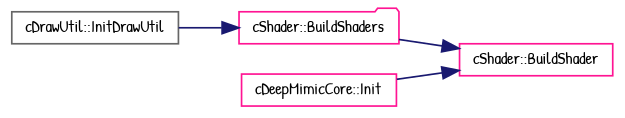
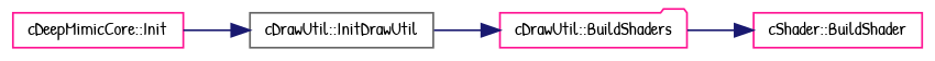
  digraph {
    fontname="Patrick Hand"
    rankdir=RL
    node [color=deeppink fillcolor=white fontname="Patrick Hand" fontsize=10 shape=box style=filled]
    edge [color=midnightblue dir=back fontname="Patrick Hand" fontsize=10 labelfontname=Helvetica labelfontsize=10 style=solid]
    n1 [height=0.2 label="cShader::BuildShader" width=0.4]
-   n2 [height=0.2 label="cShader::BuildShaders" shape=folder width=0.4]
+   n2 [height=0.2 label="cDrawUtil::BuildShaders" shape=folder width=0.4]
    n3 [color=gray40 height=0.2 label="cDrawUtil::InitDrawUtil" width=0.4]
    n4 [height=0.2 label="cDeepMimicCore::Init" width=0.4]
    n1 -> n2
    n2 -> n3
-   n1 -> n4
+   n3 -> n4
  }
